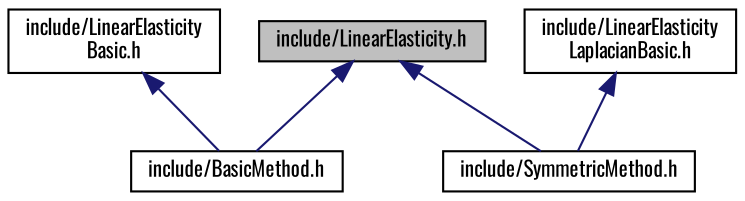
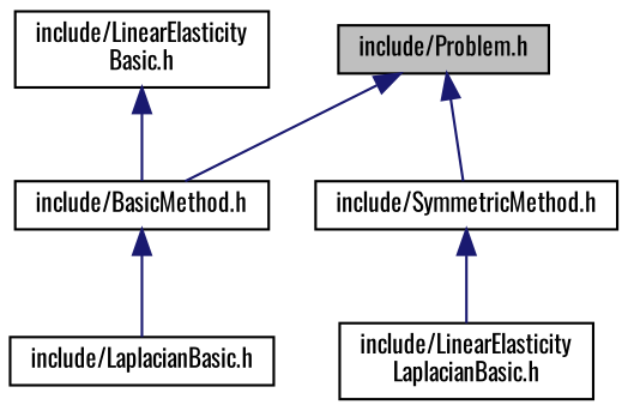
  digraph {
    fontname=Oswald
    node [color=black fillcolor=white fontname=Oswald fontsize=10 shape=record style=filled]
    edge [color=midnightblue dir=back fontname=Oswald fontsize=10 labelfontname=Helvetica labelfontsize=10 style=solid]
-   n1 [fillcolor=grey75 fontcolor=black height=0.2 label="include/LinearElasticity.h" width=0.4]
+   n1 [fillcolor=grey75 fontcolor=black height=0.2 label="include/Problem.h" width=0.4]
    n2 [height=0.2 label="include/BasicMethod.h" width=0.4]
    n3 [height=0.2 label="include/SymmetricMethod.h" width=0.4]
+   n4 [height=0.2 label="include/LaplacianBasic.h" width=0.4]
    n5 [height=0.2 label="include/LinearElasticity\lLaplacianBasic.h" width=0.4]
    n6 [height=0.2 label="include/LinearElasticity\lBasic.h" width=0.4]
    n1 -> n2
    n1 -> n3
-   n5 -> n3
+   n2 -> n4
+   n3 -> n5
    n6 -> n2
  }
